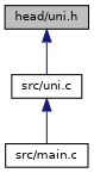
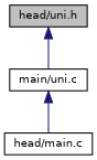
  digraph {
    node [color=black fillcolor=white fontname=Helvetica fontsize=10 shape=record style=filled]
    edge [color=midnightblue dir=back fontname=Helvetica fontsize=10 labelfontname=Helvetica labelfontsize=10 style=solid]
    n1 [fillcolor=grey75 fontcolor=black height=0.2 label="head/uni.h" width=0.4]
-   n2 [height=0.2 label="src/uni.c" width=0.4]
-   n3 [height=0.2 label="src/main.c" width=0.4]
+   n2 [height=0.2 label="main/uni.c" width=0.4]
+   n3 [height=0.2 label="head/main.c" width=0.4]
    n1 -> n2
    n2 -> n3
  }
